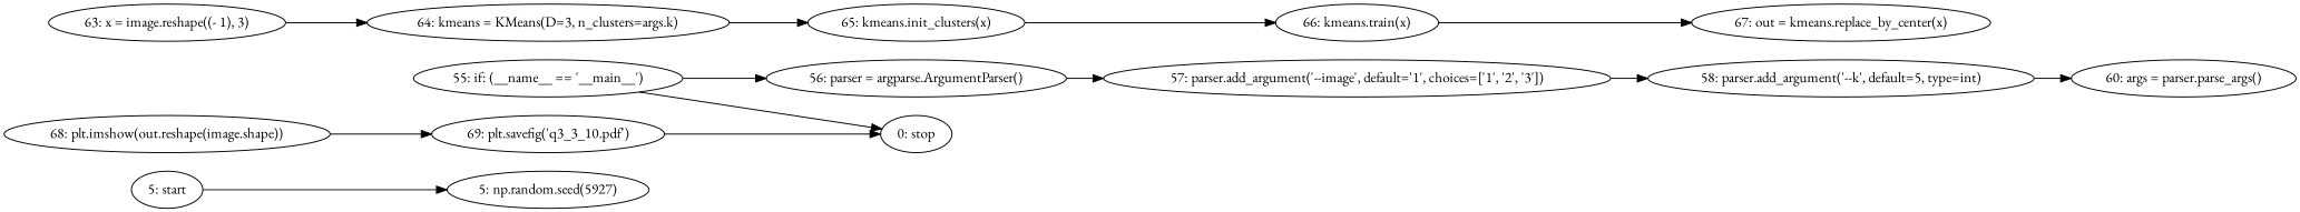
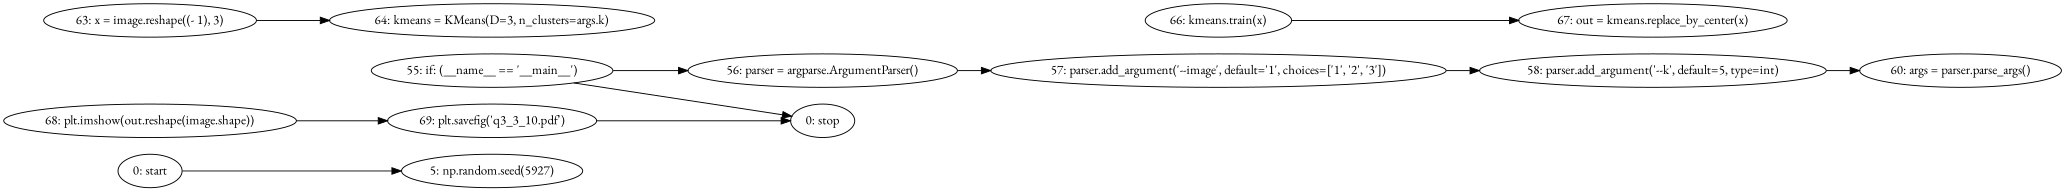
  strict digraph {
    fontname="EB Garamond"
    rankdir=LR
    node [fontname="EB Garamond"]
    edge [fontname="EB Garamond"]
-   n1 [label="5: start"]
+   n1 [label="0: start"]
    n2 [label="5: np.random.seed(5927)"]
    n3 [label="55: if: (__name__ == '__main__')"]
    n4 [label="56: parser = argparse.ArgumentParser()"]
    n5 [label="0: stop"]
    n6 [label="57: parser.add_argument('--image', default='1', choices=['1', '2', '3'])"]
    n7 [label="58: parser.add_argument('--k', default=5, type=int)"]
    n8 [label="60: args = parser.parse_args()"]
    n9 [label="63: x = image.reshape((- 1), 3)"]
    n10 [label="64: kmeans = KMeans(D=3, n_clusters=args.k)"]
-   n11 [label="65: kmeans.init_clusters(x)"]
    n12 [label="66: kmeans.train(x)"]
    n13 [label="67: out = kmeans.replace_by_center(x)"]
    n14 [label="68: plt.imshow(out.reshape(image.shape))"]
    n15 [label="69: plt.savefig('q3_3_10.pdf')"]
    n1 -> n2
    n3 -> n4
    n3 -> n5
    n4 -> n6
    n6 -> n7
    n7 -> n8
    n9 -> n10
-   n10 -> n11
-   n11 -> n12
    n12 -> n13
    n14 -> n15
    n15 -> n5
  }
